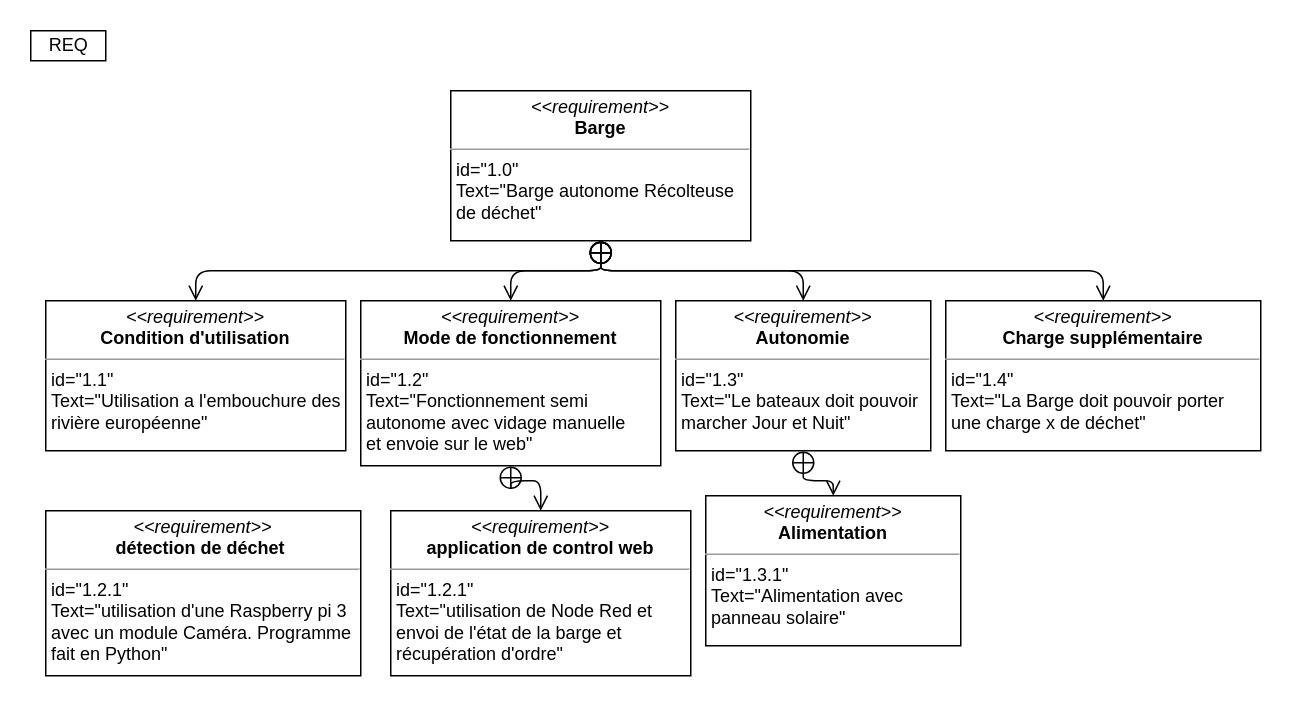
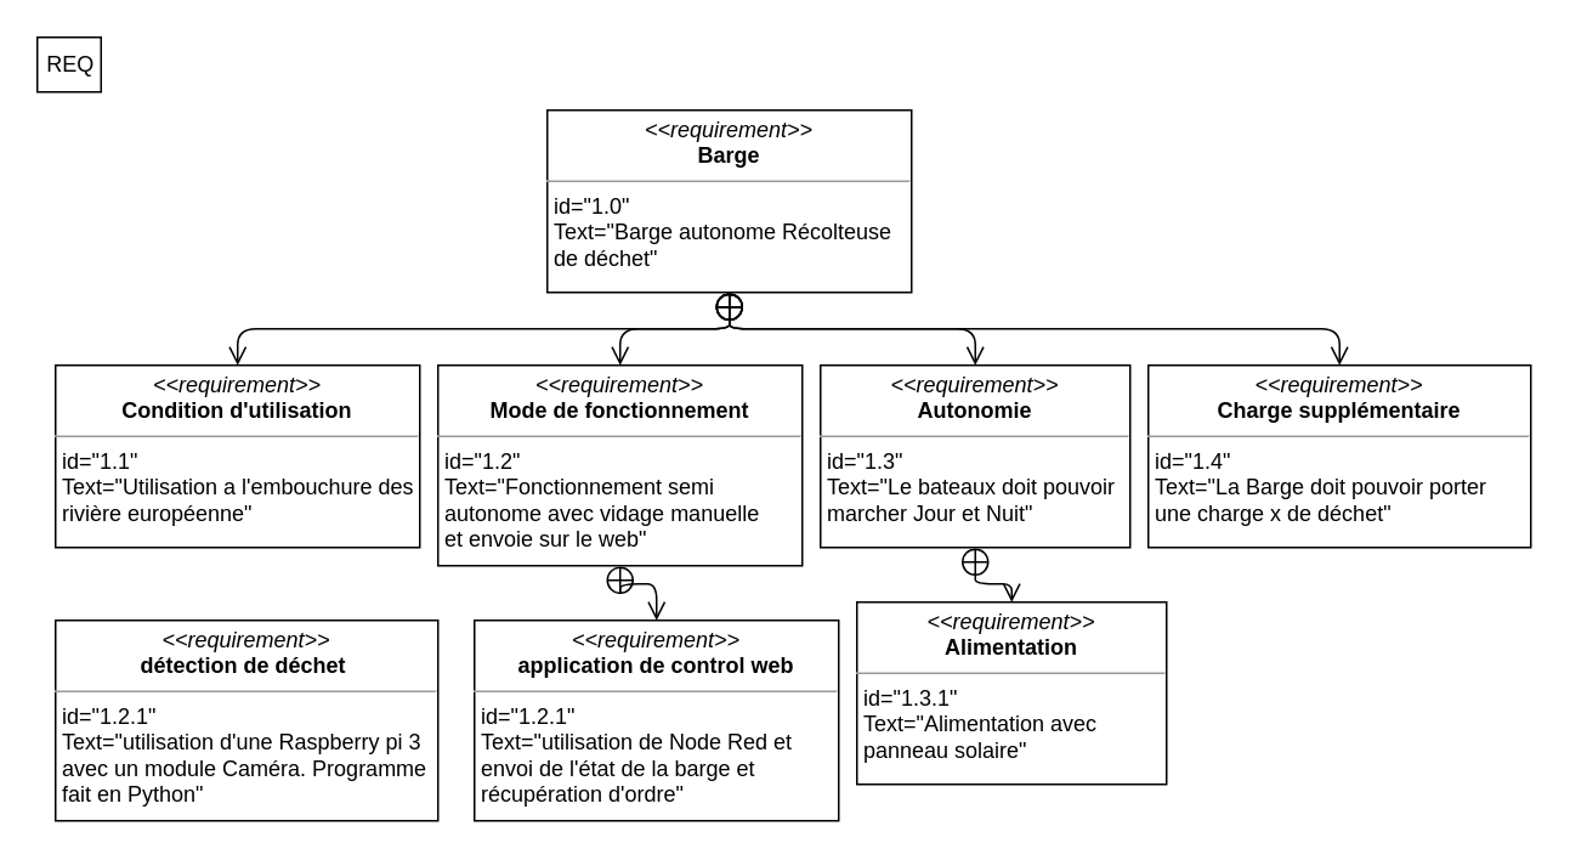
  <mxCell id="0" />
  <mxCell id="1" parent="0" />
  <mxCell id="2" value="&lt;p style=&quot;margin: 0px ; margin-top: 4px ; text-align: center&quot;&gt;&lt;i&gt;&amp;lt;&amp;lt;requirement&amp;gt;&amp;gt;&lt;/i&gt;&lt;br&gt;&lt;b&gt;Barge&lt;/b&gt;&lt;/p&gt;&lt;hr size=&quot;1&quot;&gt;&lt;p style=&quot;margin: 0px ; margin-left: 4px&quot;&gt;id=&quot;1.0&quot;&lt;/p&gt;&lt;p style=&quot;margin: 0px ; margin-left: 4px&quot;&gt;Text=&quot;Barge autonome Récolteuse&lt;/p&gt;&lt;p style=&quot;margin: 0px ; margin-left: 4px&quot;&gt;&lt;span&gt;de déchet&quot;&lt;/span&gt;&lt;/p&gt;" style="verticalAlign=top;align=left;overflow=fill;fontSize=12;fontFamily=Helvetica;html=1;" vertex="1" parent="1"><mxGeometry x="300" y="60" width="200" height="100" as="geometry" /></mxCell>
  <mxCell id="3" value="&lt;p style=&quot;margin: 0px ; margin-top: 4px ; text-align: center&quot;&gt;&lt;i&gt;&amp;lt;&amp;lt;requirement&amp;gt;&amp;gt;&lt;/i&gt;&lt;br&gt;&lt;b&gt;Condition d'utilisation&lt;/b&gt;&lt;/p&gt;&lt;hr size=&quot;1&quot;&gt;&lt;p style=&quot;margin: 0px ; margin-left: 4px&quot;&gt;id=&quot;1.1&quot;&lt;/p&gt;&lt;p style=&quot;margin: 0px ; margin-left: 4px&quot;&gt;Text=&quot;Utilisation a l'embouchure des&amp;nbsp;&lt;/p&gt;&lt;p style=&quot;margin: 0px ; margin-left: 4px&quot;&gt;rivière européenne&lt;span&gt;&quot;&lt;/span&gt;&lt;/p&gt;" style="verticalAlign=top;align=left;overflow=fill;fontSize=12;fontFamily=Helvetica;html=1;" vertex="1" parent="1"><mxGeometry x="30" y="200" width="200" height="100" as="geometry" /></mxCell>
  <mxCell id="4" value="&lt;p style=&quot;margin: 0px ; margin-top: 4px ; text-align: center&quot;&gt;&lt;i&gt;&amp;lt;&amp;lt;requirement&amp;gt;&amp;gt;&lt;/i&gt;&lt;br&gt;&lt;b&gt;Mode de&amp;nbsp;&lt;/b&gt;&lt;b&gt;fonctionnement&lt;/b&gt;&lt;/p&gt;&lt;hr size=&quot;1&quot;&gt;&lt;p style=&quot;margin: 0px ; margin-left: 4px&quot;&gt;id=&quot;1.2&quot;&lt;/p&gt;&lt;p style=&quot;margin: 0px ; margin-left: 4px&quot;&gt;Text=&quot;Fonctionnement semi&amp;nbsp;&lt;/p&gt;&lt;p style=&quot;margin: 0px ; margin-left: 4px&quot;&gt;autonome avec vidage manuelle&lt;/p&gt;&lt;p style=&quot;margin: 0px ; margin-left: 4px&quot;&gt;&lt;span&gt;et envoie sur le web&quot;&lt;/span&gt;&lt;/p&gt;" style="verticalAlign=top;align=left;overflow=fill;fontSize=12;fontFamily=Helvetica;html=1;" vertex="1" parent="1"><mxGeometry x="240" y="200" width="200" height="110" as="geometry" /></mxCell>
  <mxCell id="5" value="&lt;p style=&quot;margin: 0px ; margin-top: 4px ; text-align: center&quot;&gt;&lt;i&gt;&amp;lt;&amp;lt;requirement&amp;gt;&amp;gt;&lt;/i&gt;&lt;br&gt;&lt;b&gt;Autonomie&lt;/b&gt;&lt;/p&gt;&lt;hr size=&quot;1&quot;&gt;&lt;p style=&quot;margin: 0px ; margin-left: 4px&quot;&gt;id=&quot;1.3&quot;&lt;/p&gt;&lt;p style=&quot;margin: 0px ; margin-left: 4px&quot;&gt;Text=&quot;Le bateaux doit pouvoir&lt;/p&gt;&lt;p style=&quot;margin: 0px ; margin-left: 4px&quot;&gt;marcher Jour et Nuit&lt;span&gt;&quot;&lt;/span&gt;&lt;/p&gt;" style="verticalAlign=top;align=left;overflow=fill;fontSize=12;fontFamily=Helvetica;html=1;" vertex="1" parent="1"><mxGeometry x="450" y="200" width="170" height="100" as="geometry" /></mxCell>
  <mxCell id="6" value="&lt;p style=&quot;margin: 0px ; margin-top: 4px ; text-align: center&quot;&gt;&lt;i&gt;&amp;lt;&amp;lt;requirement&amp;gt;&amp;gt;&lt;/i&gt;&lt;br&gt;&lt;b&gt;Charge&amp;nbsp;&lt;/b&gt;&lt;b&gt;supplémentaire&lt;/b&gt;&lt;/p&gt;&lt;hr size=&quot;1&quot;&gt;&lt;p style=&quot;margin: 0px ; margin-left: 4px&quot;&gt;id=&quot;1.4&quot;&lt;/p&gt;&lt;p style=&quot;margin: 0px ; margin-left: 4px&quot;&gt;Text=&quot;La Barge doit pouvoir porter&amp;nbsp;&lt;/p&gt;&lt;p style=&quot;margin: 0px ; margin-left: 4px&quot;&gt;une charge x de déchet&lt;span&gt;&quot;&lt;/span&gt;&lt;/p&gt;" style="verticalAlign=top;align=left;overflow=fill;fontSize=12;fontFamily=Helvetica;html=1;" vertex="1" parent="1"><mxGeometry x="630" y="200" width="210" height="100" as="geometry" /></mxCell>
  <mxCell id="7" value="" style="endArrow=open;startArrow=circlePlus;endFill=0;startFill=0;endSize=8;html=1;exitX=0.5;exitY=1;exitDx=0;exitDy=0;entryX=0.5;entryY=0;entryDx=0;entryDy=0;" edge="1" parent="1" source="2" target="3"><mxGeometry width="160" relative="1" as="geometry"><mxPoint x="330" y="390" as="sourcePoint" /><mxPoint x="490" y="390" as="targetPoint" /><Array as="points"><mxPoint x="400" y="180" /><mxPoint x="130" y="180" /></Array></mxGeometry></mxCell>
  <mxCell id="8" value="" style="endArrow=open;startArrow=circlePlus;endFill=0;startFill=0;endSize=8;html=1;exitX=0.5;exitY=1;exitDx=0;exitDy=0;entryX=0.5;entryY=0;entryDx=0;entryDy=0;" edge="1" parent="1" source="2" target="4"><mxGeometry width="160" relative="1" as="geometry"><mxPoint x="410" y="170" as="sourcePoint" /><mxPoint x="140" y="210" as="targetPoint" /><Array as="points"><mxPoint x="400" y="180" /><mxPoint x="340" y="180" /></Array></mxGeometry></mxCell>
  <mxCell id="9" value="" style="endArrow=open;startArrow=circlePlus;endFill=0;startFill=0;endSize=8;html=1;entryX=0.5;entryY=0;entryDx=0;entryDy=0;" edge="1" parent="1" target="5"><mxGeometry width="160" relative="1" as="geometry"><mxPoint x="400" y="160" as="sourcePoint" /><mxPoint x="350" y="210" as="targetPoint" /><Array as="points"><mxPoint x="400" y="180" /><mxPoint x="535" y="180" /></Array></mxGeometry></mxCell>
  <mxCell id="10" value="" style="endArrow=open;startArrow=circlePlus;endFill=0;startFill=0;endSize=8;html=1;entryX=0.5;entryY=0;entryDx=0;entryDy=0;" edge="1" parent="1" target="6"><mxGeometry width="160" relative="1" as="geometry"><mxPoint x="400" y="160" as="sourcePoint" /><mxPoint x="545" y="210" as="targetPoint" /><Array as="points"><mxPoint x="400" y="180" /><mxPoint x="735" y="180" /></Array></mxGeometry></mxCell>
  <mxCell id="11" value="&lt;p style=&quot;margin: 0px ; margin-top: 4px ; text-align: center&quot;&gt;&lt;i&gt;&amp;lt;&amp;lt;requirement&amp;gt;&amp;gt;&lt;/i&gt;&lt;br&gt;&lt;b&gt;Alimentation&lt;/b&gt;&lt;/p&gt;&lt;hr size=&quot;1&quot;&gt;&lt;p style=&quot;margin: 0px ; margin-left: 4px&quot;&gt;id=&quot;1.3.1&quot;&lt;/p&gt;&lt;p style=&quot;margin: 0px ; margin-left: 4px&quot;&gt;&lt;span&gt;Text=&quot;Alimentation avec&lt;/span&gt;&lt;/p&gt;&lt;p style=&quot;margin: 0px ; margin-left: 4px&quot;&gt;&lt;span&gt;panneau solaire&lt;/span&gt;&lt;span&gt;&quot;&lt;/span&gt;&lt;/p&gt;" style="verticalAlign=top;align=left;overflow=fill;fontSize=12;fontFamily=Helvetica;html=1;" vertex="1" parent="1"><mxGeometry x="470" y="330" width="170" height="100" as="geometry" /></mxCell>
  <mxCell id="12" value="" style="endArrow=open;startArrow=circlePlus;endFill=0;startFill=0;endSize=8;html=1;exitX=0.5;exitY=1;exitDx=0;exitDy=0;entryX=0.5;entryY=0;entryDx=0;entryDy=0;" edge="1" parent="1" source="5" target="11"><mxGeometry width="160" relative="1" as="geometry"><mxPoint x="350" y="370" as="sourcePoint" /><mxPoint x="510" y="370" as="targetPoint" /><Array as="points"><mxPoint x="535" y="320" /><mxPoint x="555" y="320" /></Array></mxGeometry></mxCell>
  <mxCell id="13" value="&lt;p style=&quot;margin: 0px ; margin-top: 4px ; text-align: center&quot;&gt;&lt;i&gt;&amp;lt;&amp;lt;requirement&amp;gt;&amp;gt;&lt;/i&gt;&lt;br&gt;&lt;b&gt;application de control web&lt;/b&gt;&lt;/p&gt;&lt;hr size=&quot;1&quot;&gt;&lt;p style=&quot;margin: 0px ; margin-left: 4px&quot;&gt;id=&quot;1.2.1&quot;&lt;/p&gt;&lt;p style=&quot;margin: 0px ; margin-left: 4px&quot;&gt;Text=&quot;utilisation de Node Red et&amp;nbsp;&lt;/p&gt;&lt;p style=&quot;margin: 0px ; margin-left: 4px&quot;&gt;envoi de l'état de la barge et&amp;nbsp;&lt;/p&gt;&lt;p style=&quot;margin: 0px ; margin-left: 4px&quot;&gt;récupération d'ordre&lt;span&gt;&quot;&lt;/span&gt;&lt;/p&gt;" style="verticalAlign=top;align=left;overflow=fill;fontSize=12;fontFamily=Helvetica;html=1;" vertex="1" parent="1"><mxGeometry x="260" y="340" width="200" height="110" as="geometry" /></mxCell>
  <mxCell id="14" value="" style="endArrow=open;startArrow=circlePlus;endFill=0;startFill=0;endSize=8;html=1;exitX=0.5;exitY=1;exitDx=0;exitDy=0;entryX=0.5;entryY=0;entryDx=0;entryDy=0;" edge="1" parent="1" source="4" target="13"><mxGeometry width="160" relative="1" as="geometry"><mxPoint x="545" y="310" as="sourcePoint" /><mxPoint x="545" y="340" as="targetPoint" /><Array as="points"><mxPoint x="340" y="320" /><mxPoint x="360" y="320" /></Array></mxGeometry></mxCell>
  <mxCell id="15" value="&lt;p style=&quot;margin: 0px ; margin-top: 4px ; text-align: center&quot;&gt;&lt;i&gt;&amp;lt;&amp;lt;requirement&amp;gt;&amp;gt;&lt;/i&gt;&lt;br&gt;&lt;b&gt;détection&amp;nbsp;de déchet&amp;nbsp;&lt;/b&gt;&lt;/p&gt;&lt;hr size=&quot;1&quot;&gt;&lt;p style=&quot;margin: 0px ; margin-left: 4px&quot;&gt;id=&quot;1.2.1&quot;&lt;/p&gt;&lt;p style=&quot;margin: 0px ; margin-left: 4px&quot;&gt;Text=&quot;utilisation d'une Raspberry pi&lt;span&gt;&amp;nbsp;3&lt;/span&gt;&lt;/p&gt;&lt;p style=&quot;margin: 0px ; margin-left: 4px&quot;&gt;&lt;span&gt;avec un module Caméra. Programme&lt;/span&gt;&lt;/p&gt;&lt;p style=&quot;margin: 0px ; margin-left: 4px&quot;&gt;&lt;span&gt;fait en Python&quot;&lt;/span&gt;&lt;/p&gt;" style="verticalAlign=top;align=left;overflow=fill;fontSize=12;fontFamily=Helvetica;html=1;" vertex="1" parent="1"><mxGeometry x="30" y="340" width="210" height="110" as="geometry" /></mxCell>
- <mxCell id="16" value="REQ" style="html=1;" vertex="1" parent="1"><mxGeometry width="50" height="20" as="geometry" x="20" y="20" /></mxCell>
+ <mxCell id="16" value="REQ" style="html=1;" vertex="1" parent="1"><mxGeometry x="20" y="20" width="35" height="30" as="geometry" /></mxCell>
